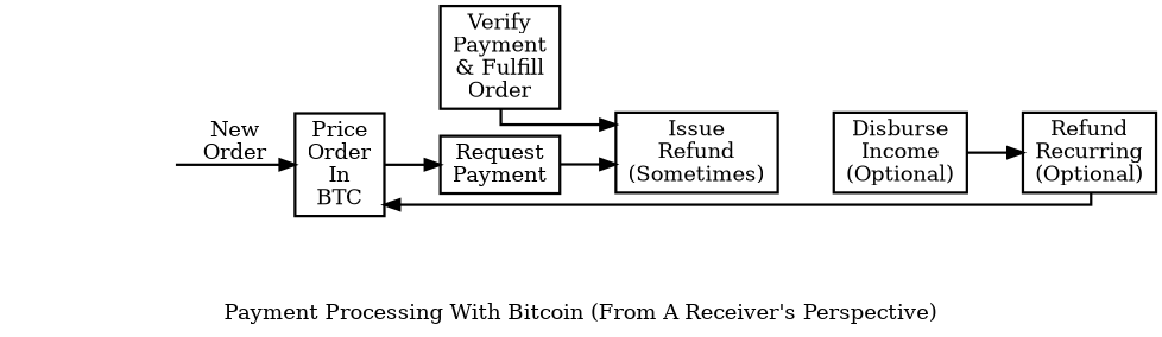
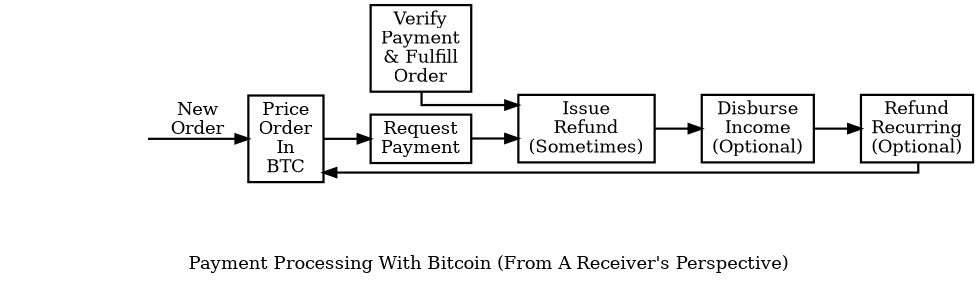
  graph {
    label=" \nPayment Processing With Bitcoin (From A Receiver's Perspective)"
    rankdir=LR
    splines=ortho
    node [penwidth=1.75 shape=box]
    edge [dir=forward penwidth=1.75 weight=100 style=axeed]
    submit_order [height=0 style=invis width=0]
    n2 [label="Price\nOrder\nIn\nBTC"]
    n3 [label="Request\nPayment"]
    n4 [label="Issue\nRefund\n(Sometimes)"]
    n5 [label="Verify\nPayment\n& Fulfill\nOrder"]
    n6 [label="Disburse\nIncome\n(Optional)"]
    n7 [label="Refund\nRecurring\n(Optional)"]
    submit_order -- n2 [label="New\nOrder" minlen=1 weight="" style=""]
    n2 -- n3 [style=""]
    n3 -- n4 [style=""]
+   n4 -- n6
    n5 -- n4
    n6 -- n7
    n7 -- n2 [weight=""]
  }
